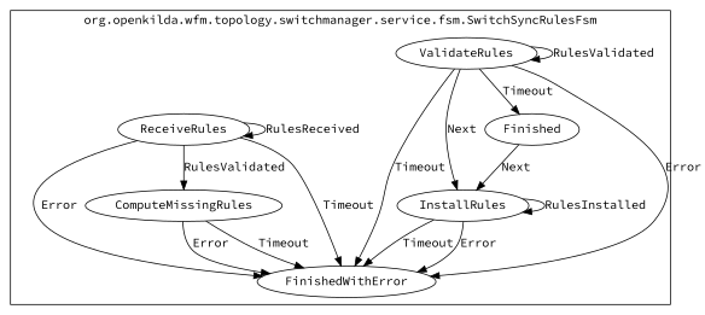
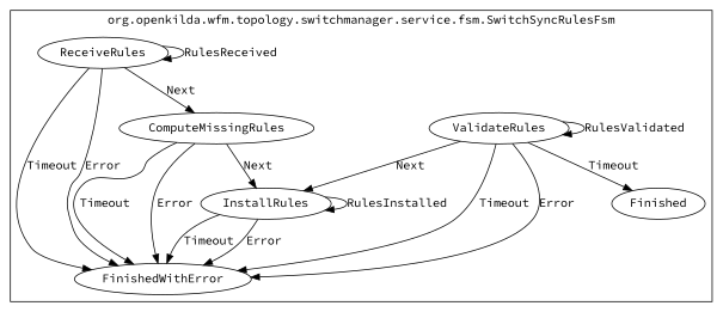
  digraph {
    compound=true
    fontname="Source Code Pro"
    node [fontname="Source Code Pro"]
    edge [fontname="Source Code Pro"]
    n1 [label=InstallRules]
    n2 [label=FinishedWithError]
    n3 [label=ValidateRules]
    n4 [label=ComputeMissingRules]
    n5 [label=ReceiveRules]
    n6 [label=Finished]
    subgraph cluster_1 {
      label="org.openkilda.wfm.topology.switchmanager.service.fsm.SwitchSyncRulesFsm"
      n1
      n2
      n3
      n4
      n5
      n6
    }
    n1 -> n1 [label=RulesInstalled]
    n1 -> n2 [label=Timeout]
    n1 -> n2 [label=Error]
    n3 -> n1 [label=Next]
    n3 -> n2 [label=Timeout]
    n3 -> n2 [label=Error]
    n3 -> n3 [label=RulesValidated]
    n3 -> n6 [label=Timeout]
-   n6 -> n1 [label=Next]
+   n4 -> n1 [label=Next]
    n4 -> n2 [label=Timeout]
    n4 -> n2 [label=Error]
    n5 -> n2 [label=Timeout]
    n5 -> n2 [label=Error]
-   n5 -> n4 [label=RulesValidated]
+   n5 -> n4 [label=Next]
    n5 -> n5 [label=RulesReceived]
  }
